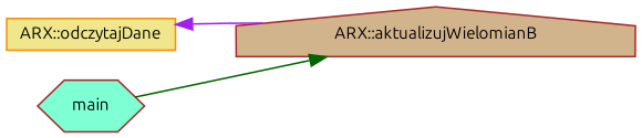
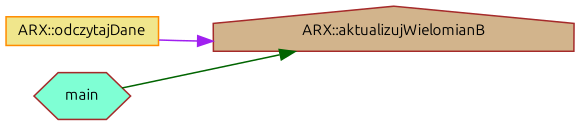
  digraph {
    fontname=Ubuntu
    rankdir=RL
    node [color=brown fontname=Ubuntu fontsize=10 style=filled]
    edge [dir=back fontname=Ubuntu fontsize=10 labelfontname=Helvetica labelfontsize=10 style=solid]
    n1 [fillcolor=tan fontcolor=black height=0.2 label="ARX::aktualizujWielomianB" shape=house width=0.4]
    n2 [color=darkorange fillcolor=khaki height=0.2 label="ARX::odczytajDane" shape=box width=0.4]
    n3 [fillcolor=aquamarine height=0.2 label=main shape=hexagon width=0.4]
-   n2 -> n1 [color=purple]
+   n1 -> n2 [color=purple]
    n1 -> n3 [color=darkgreen]
  }
